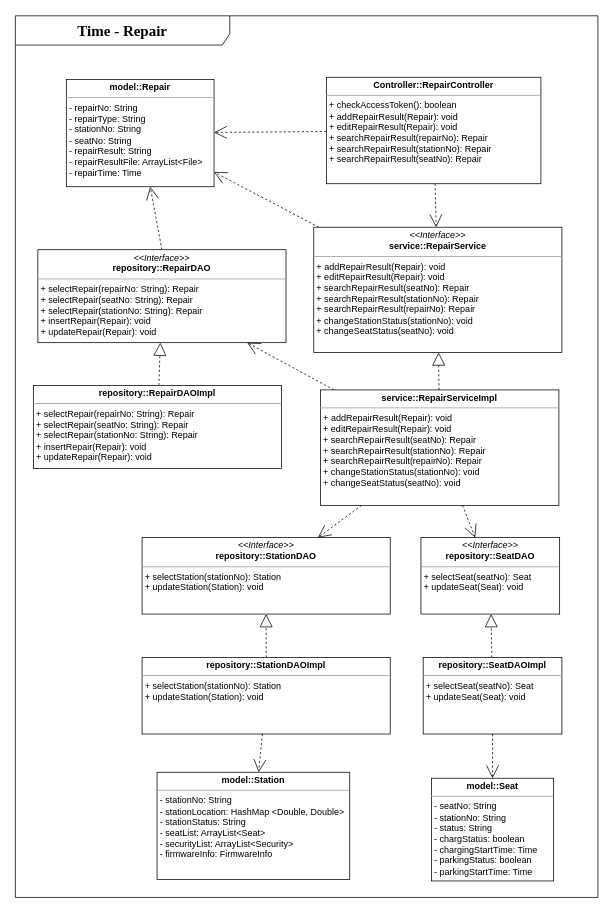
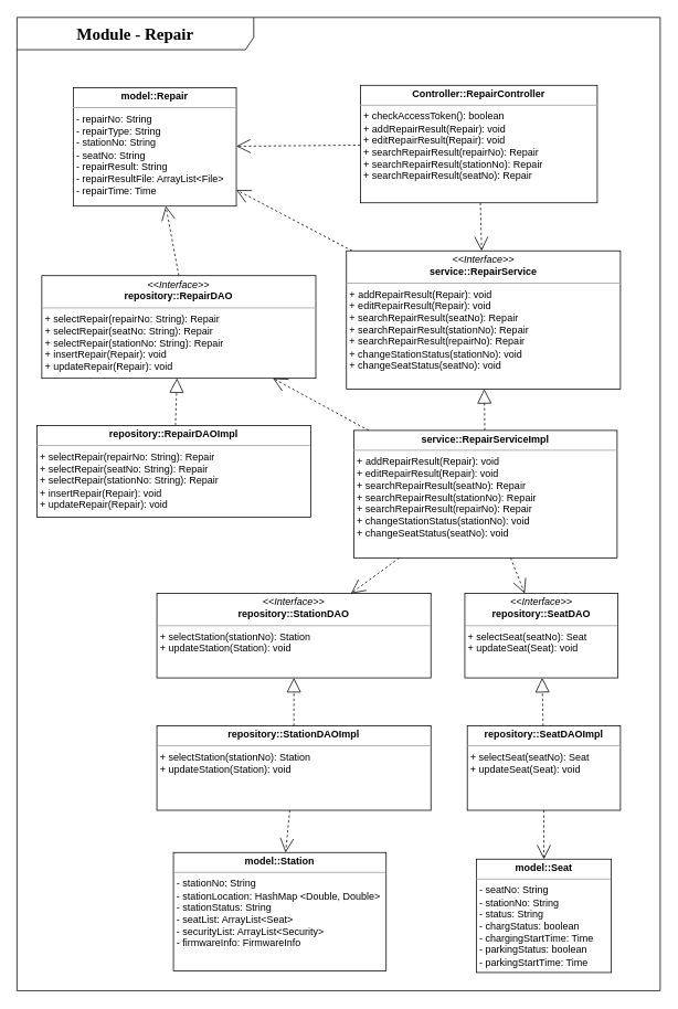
  <mxCell id="0" />
  <mxCell id="1" parent="0" />
- <mxCell id="2" value="&lt;b&gt;Time - Repair&lt;/b&gt;" style="shape=umlFrame;whiteSpace=wrap;html=1;pointerEvents=0;hachureGap=4;fontFamily=Architects Daughter;fontSource=https%3A%2F%2Ffonts.googleapis.com%2Fcss%3Ffamily%3DArchitects%2BDaughter;fontSize=20;width=286;height=39;labelBackgroundColor=none;rounded=0;" parent="1" vertex="1"><mxGeometry x="20" y="20" width="777" height="1176" as="geometry" /></mxCell>
+ <mxCell id="2" value="&lt;b&gt;Module - Repair&lt;/b&gt;" style="shape=umlFrame;whiteSpace=wrap;html=1;pointerEvents=0;hachureGap=4;fontFamily=Architects Daughter;fontSource=https%3A%2F%2Ffonts.googleapis.com%2Fcss%3Ffamily%3DArchitects%2BDaughter;fontSize=20;width=286;height=39;labelBackgroundColor=none;rounded=0;" parent="1" vertex="1"><mxGeometry x="20" y="20" width="777" height="1176" as="geometry" /></mxCell>
  <mxCell id="3" style="edgeStyle=none;shape=connector;rounded=0;hachureGap=4;orthogonalLoop=1;jettySize=auto;html=1;dashed=1;labelBackgroundColor=none;strokeColor=default;fontFamily=Architects Daughter;fontSource=https%3A%2F%2Ffonts.googleapis.com%2Fcss%3Ffamily%3DArchitects%2BDaughter;fontSize=16;fontColor=default;endArrow=open;endFill=0;endSize=15;" parent="1" source="9" target="5" edge="1"><mxGeometry relative="1" as="geometry" /></mxCell>
  <mxCell id="4" style="edgeStyle=none;shape=connector;rounded=0;hachureGap=4;orthogonalLoop=1;jettySize=auto;html=1;dashed=1;labelBackgroundColor=none;strokeColor=default;fontFamily=Architects Daughter;fontSource=https%3A%2F%2Ffonts.googleapis.com%2Fcss%3Ffamily%3DArchitects%2BDaughter;fontSize=16;fontColor=default;endArrow=open;endFill=0;endSize=15;" parent="1" source="5" target="13" edge="1"><mxGeometry relative="1" as="geometry" /></mxCell>
  <mxCell id="5" value="&lt;p style=&quot;margin:0px;margin-top:4px;text-align:center;&quot;&gt;&lt;i&gt;&amp;lt;&amp;lt;Interface&amp;gt;&amp;gt;&lt;/i&gt;&lt;br&gt;&lt;b style=&quot;background-color: initial;&quot;&gt;service::RepairService&lt;/b&gt;&lt;/p&gt;&lt;p style=&quot;margin:0px;margin-top:4px;text-align:center;&quot;&gt;&lt;/p&gt;&lt;hr size=&quot;1&quot;&gt;&lt;p style=&quot;margin:0px;margin-left:4px;&quot;&gt;+&lt;span style=&quot;border-color: var(--border-color); background-color: initial;&quot;&gt;&amp;nbsp;addRepairResult(Repair): void&lt;/span&gt;&lt;/p&gt;&lt;p style=&quot;margin:0px;margin-left:4px;&quot;&gt;&lt;span style=&quot;border-color: var(--border-color); background-color: initial;&quot;&gt;+ editRepairResult(Repair): void&lt;/span&gt;&lt;/p&gt;&lt;p style=&quot;margin:0px;margin-left:4px;&quot;&gt;&lt;span style=&quot;background-color: initial;&quot;&gt;+ searchRepairResult(seatNo): Repair&lt;/span&gt;&lt;/p&gt;&lt;p style=&quot;margin:0px;margin-left:4px;&quot;&gt;+ searchRepairResult(stationNo): Repair&lt;span style=&quot;background-color: initial;&quot;&gt;&lt;br&gt;&lt;/span&gt;&lt;/p&gt;&lt;p style=&quot;margin:0px;margin-left:4px;&quot;&gt;+ searchRepairResult(repairNo): Repair&lt;/p&gt;&lt;p style=&quot;margin:0px;margin-left:4px;&quot;&gt;+ changeStationStatus(stationNo): void&lt;/p&gt;&lt;p style=&quot;margin:0px;margin-left:4px;&quot;&gt;+ changeSeatStatus(seatNo): void&lt;br&gt;&lt;/p&gt;" style="verticalAlign=top;align=left;overflow=fill;fontSize=12;fontFamily=Helvetica;html=1;whiteSpace=wrap;" parent="1" vertex="1"><mxGeometry x="418" y="302" width="331" height="167" as="geometry" /></mxCell>
  <mxCell id="6" style="edgeStyle=none;shape=connector;rounded=0;hachureGap=4;orthogonalLoop=1;jettySize=auto;html=1;dashed=1;labelBackgroundColor=none;strokeColor=default;fontFamily=Architects Daughter;fontSource=https%3A%2F%2Ffonts.googleapis.com%2Fcss%3Ffamily%3DArchitects%2BDaughter;fontSize=16;fontColor=default;endArrow=open;endFill=0;endSize=15;exitX=0.5;exitY=0;exitDx=0;exitDy=0;" parent="1" source="7" target="13" edge="1"><mxGeometry relative="1" as="geometry" /></mxCell>
  <mxCell id="7" value="&lt;p style=&quot;margin:0px;margin-top:4px;text-align:center;&quot;&gt;&lt;i&gt;&amp;lt;&amp;lt;Interface&amp;gt;&amp;gt;&lt;/i&gt;&lt;br&gt;&lt;b style=&quot;background-color: initial;&quot;&gt;repository::RepairDAO&lt;/b&gt;&lt;/p&gt;&lt;p style=&quot;margin:0px;margin-top:4px;text-align:center;&quot;&gt;&lt;/p&gt;&lt;hr size=&quot;1&quot;&gt;&lt;p style=&quot;margin:0px;margin-left:4px;&quot;&gt;+ selectRepair(repairNo: String): Repair&lt;/p&gt;&lt;p style=&quot;margin:0px;margin-left:4px;&quot;&gt;+ selectRepair(seatNo: String): Repair&lt;br&gt;&lt;/p&gt;&lt;p style=&quot;margin:0px;margin-left:4px;&quot;&gt;+ selectRepair(stationNo: String): Repair&lt;br&gt;&lt;/p&gt;&lt;p style=&quot;margin:0px;margin-left:4px;&quot;&gt;+ insertRepair(Repair): void&lt;/p&gt;&lt;p style=&quot;margin:0px;margin-left:4px;&quot;&gt;+ updateRepair(Repair): void&lt;/p&gt;" style="verticalAlign=top;align=left;overflow=fill;fontSize=12;fontFamily=Helvetica;html=1;whiteSpace=wrap;" parent="1" vertex="1"><mxGeometry x="50" y="332" width="331" height="124" as="geometry" /></mxCell>
  <mxCell id="8" style="edgeStyle=none;shape=connector;rounded=0;hachureGap=4;orthogonalLoop=1;jettySize=auto;html=1;dashed=1;labelBackgroundColor=none;strokeColor=default;fontFamily=Architects Daughter;fontSource=https%3A%2F%2Ffonts.googleapis.com%2Fcss%3Ffamily%3DArchitects%2BDaughter;fontSize=16;fontColor=default;endArrow=open;endFill=0;endSize=15;" parent="1" source="9" target="13" edge="1"><mxGeometry relative="1" as="geometry" /></mxCell>
  <mxCell id="9" value="&lt;p style=&quot;margin:0px;margin-top:4px;text-align:center;&quot;&gt;&lt;b style=&quot;background-color: initial;&quot;&gt;Controller::RepairController&lt;/b&gt;&lt;/p&gt;&lt;p style=&quot;margin:0px;margin-top:4px;text-align:center;&quot;&gt;&lt;/p&gt;&lt;hr size=&quot;1&quot;&gt;&lt;p style=&quot;margin:0px;margin-left:4px;&quot;&gt;+ checkAccessToken(&lt;span style=&quot;background-color: initial;&quot;&gt;): boolean&lt;/span&gt;&lt;/p&gt;&lt;p style=&quot;margin:0px;margin-left:4px;&quot;&gt;+ addRepairResult(Repair): void&lt;/p&gt;&lt;p style=&quot;margin:0px;margin-left:4px;&quot;&gt;+ editRepairResult(Repair): void&lt;/p&gt;&lt;p style=&quot;margin:0px;margin-left:4px;&quot;&gt;+ searchRepairResult(repairNo): Repair&lt;br&gt;&lt;/p&gt;&lt;p style=&quot;margin:0px;margin-left:4px;&quot;&gt;+ searchRepairResult(stationNo): Repair&lt;br&gt;&lt;/p&gt;&lt;p style=&quot;margin:0px;margin-left:4px;&quot;&gt;+ searchRepairResult(seatNo): Repair&lt;/p&gt;" style="verticalAlign=top;align=left;overflow=fill;fontSize=12;fontFamily=Helvetica;html=1;whiteSpace=wrap;" parent="1" vertex="1"><mxGeometry x="435" y="102" width="286" height="142" as="geometry" /></mxCell>
  <mxCell id="10" style="edgeStyle=none;shape=connector;rounded=0;hachureGap=4;orthogonalLoop=1;jettySize=auto;html=1;dashed=1;labelBackgroundColor=none;strokeColor=default;fontFamily=Architects Daughter;fontSource=https%3A%2F%2Ffonts.googleapis.com%2Fcss%3Ffamily%3DArchitects%2BDaughter;fontSize=16;fontColor=default;endArrow=open;endFill=0;endSize=15;" parent="1" source="12" target="7" edge="1"><mxGeometry relative="1" as="geometry" /></mxCell>
  <mxCell id="11" style="edgeStyle=none;shape=connector;rounded=0;hachureGap=4;orthogonalLoop=1;jettySize=auto;html=1;dashed=1;labelBackgroundColor=none;strokeColor=default;fontFamily=Architects Daughter;fontSource=https%3A%2F%2Ffonts.googleapis.com%2Fcss%3Ffamily%3DArchitects%2BDaughter;fontSize=16;fontColor=default;endArrow=block;endFill=0;endSize=15;" parent="1" source="12" target="5" edge="1"><mxGeometry relative="1" as="geometry" /></mxCell>
  <mxCell id="12" value="&lt;p style=&quot;margin:0px;margin-top:4px;text-align:center;&quot;&gt;&lt;b style=&quot;background-color: initial;&quot;&gt;service::RepairServiceImpl&lt;/b&gt;&lt;/p&gt;&lt;p style=&quot;margin:0px;margin-top:4px;text-align:center;&quot;&gt;&lt;/p&gt;&lt;hr size=&quot;1&quot;&gt;&lt;p style=&quot;border-color: var(--border-color); margin: 0px 0px 0px 4px;&quot;&gt;+&lt;span style=&quot;background-color: initial; border-color: var(--border-color);&quot;&gt;&amp;nbsp;addRepairResult(Repair): void&lt;/span&gt;&lt;/p&gt;&lt;p style=&quot;border-color: var(--border-color); margin: 0px 0px 0px 4px;&quot;&gt;&lt;span style=&quot;border-color: var(--border-color); background-color: initial;&quot;&gt;+ editRepairResult(Repair): void&lt;/span&gt;&lt;/p&gt;&lt;p style=&quot;border-color: var(--border-color); margin: 0px 0px 0px 4px;&quot;&gt;&lt;span style=&quot;border-color: var(--border-color); background-color: initial;&quot;&gt;+ searchRepairResult(seatNo): Repair&lt;/span&gt;&lt;/p&gt;&lt;p style=&quot;border-color: var(--border-color); margin: 0px 0px 0px 4px;&quot;&gt;+ searchRepairResult(stationNo): Repair&lt;span style=&quot;border-color: var(--border-color); background-color: initial;&quot;&gt;&lt;br style=&quot;border-color: var(--border-color);&quot;&gt;&lt;/span&gt;&lt;/p&gt;&lt;p style=&quot;border-color: var(--border-color); margin: 0px 0px 0px 4px;&quot;&gt;+ searchRepairResult(repairNo): Repair&lt;/p&gt;&lt;p style=&quot;border-color: var(--border-color); margin: 0px 0px 0px 4px;&quot;&gt;+ changeStationStatus(stationNo): void&lt;/p&gt;&lt;p style=&quot;border-color: var(--border-color); margin: 0px 0px 0px 4px;&quot;&gt;+ changeSeatStatus(seatNo): void&lt;/p&gt;" style="verticalAlign=top;align=left;overflow=fill;fontSize=12;fontFamily=Helvetica;html=1;whiteSpace=wrap;" parent="1" vertex="1"><mxGeometry x="427" y="519" width="318" height="154" as="geometry" /></mxCell>
  <mxCell id="13" value="&lt;p style=&quot;margin:0px;margin-top:4px;text-align:center;&quot;&gt;&lt;b style=&quot;background-color: initial;&quot;&gt;model::Repair&lt;/b&gt;&lt;/p&gt;&lt;p style=&quot;margin:0px;margin-top:4px;text-align:center;&quot;&gt;&lt;/p&gt;&lt;hr size=&quot;1&quot;&gt;&lt;p style=&quot;margin:0px;margin-left:4px;&quot;&gt;- repairNo: String&lt;/p&gt;&lt;p style=&quot;margin:0px;margin-left:4px;&quot;&gt;- repairType: String&lt;/p&gt;&lt;p style=&quot;margin:0px;margin-left:4px;&quot;&gt;&lt;span style=&quot;background-color: initial;&quot;&gt;- stationNo: String&lt;/span&gt;&lt;br&gt;&lt;/p&gt;&lt;p style=&quot;margin:0px;margin-left:4px;&quot;&gt;- seatNo: String&lt;/p&gt;&lt;p style=&quot;margin:0px;margin-left:4px;&quot;&gt;- repairResult: String&lt;/p&gt;&lt;p style=&quot;margin:0px;margin-left:4px;&quot;&gt;- repairResultFile: ArrayList&amp;lt;File&amp;gt;&lt;/p&gt;&lt;p style=&quot;margin:0px;margin-left:4px;&quot;&gt;&lt;span style=&quot;background-color: initial;&quot;&gt;- repairTime: Time&lt;/span&gt;&lt;br&gt;&lt;/p&gt;" style="verticalAlign=top;align=left;overflow=fill;fontSize=12;fontFamily=Helvetica;html=1;whiteSpace=wrap;" parent="1" vertex="1"><mxGeometry x="88" y="105" width="197" height="143" as="geometry" /></mxCell>
  <mxCell id="14" style="edgeStyle=none;shape=connector;rounded=0;hachureGap=4;orthogonalLoop=1;jettySize=auto;html=1;dashed=1;labelBackgroundColor=none;strokeColor=default;fontFamily=Architects Daughter;fontSource=https%3A%2F%2Ffonts.googleapis.com%2Fcss%3Ffamily%3DArchitects%2BDaughter;fontSize=16;fontColor=default;endArrow=block;endFill=0;endSize=15;" parent="1" source="15" target="7" edge="1"><mxGeometry relative="1" as="geometry" /></mxCell>
  <mxCell id="15" value="&lt;p style=&quot;margin:0px;margin-top:4px;text-align:center;&quot;&gt;&lt;b style=&quot;background-color: initial;&quot;&gt;repository::RepairDAOImpl&lt;/b&gt;&lt;/p&gt;&lt;p style=&quot;margin:0px;margin-top:4px;text-align:center;&quot;&gt;&lt;/p&gt;&lt;hr size=&quot;1&quot;&gt;&lt;p style=&quot;border-color: var(--border-color); margin: 0px 0px 0px 4px;&quot;&gt;+ selectRepair(repairNo: String): Repair&lt;/p&gt;&lt;p style=&quot;border-color: var(--border-color); margin: 0px 0px 0px 4px;&quot;&gt;+ selectRepair(seatNo: String): Repair&lt;br style=&quot;border-color: var(--border-color);&quot;&gt;&lt;/p&gt;&lt;p style=&quot;border-color: var(--border-color); margin: 0px 0px 0px 4px;&quot;&gt;+ selectRepair(stationNo: String): Repair&lt;br style=&quot;border-color: var(--border-color);&quot;&gt;&lt;/p&gt;&lt;p style=&quot;border-color: var(--border-color); margin: 0px 0px 0px 4px;&quot;&gt;+ insertRepair(Repair): void&lt;/p&gt;&lt;p style=&quot;border-color: var(--border-color); margin: 0px 0px 0px 4px;&quot;&gt;+ updateRepair(Repair): void&lt;/p&gt;" style="verticalAlign=top;align=left;overflow=fill;fontSize=12;fontFamily=Helvetica;html=1;whiteSpace=wrap;" parent="1" vertex="1"><mxGeometry x="44" y="513" width="331" height="111" as="geometry" /></mxCell>
  <mxCell id="16" value="&lt;p style=&quot;margin:0px;margin-top:4px;text-align:center;&quot;&gt;&lt;b style=&quot;background-color: initial;&quot;&gt;model::Station&lt;/b&gt;&lt;/p&gt;&lt;p style=&quot;margin:0px;margin-top:4px;text-align:center;&quot;&gt;&lt;/p&gt;&lt;hr size=&quot;1&quot;&gt;&lt;p style=&quot;margin:0px;margin-left:4px;&quot;&gt;- stationNo: String&lt;/p&gt;&lt;p style=&quot;margin:0px;margin-left:4px;&quot;&gt;- stationLocation: HashMap &amp;lt;Double, Double&amp;gt;&lt;/p&gt;&lt;p style=&quot;margin:0px;margin-left:4px;&quot;&gt;- stationStatus: String&lt;/p&gt;&lt;p style=&quot;margin:0px;margin-left:4px;&quot;&gt;&lt;span style=&quot;background-color: initial;&quot;&gt;- seatList: ArrayList&amp;lt;Seat&amp;gt;&lt;/span&gt;&lt;br&gt;&lt;/p&gt;&lt;p style=&quot;margin:0px;margin-left:4px;&quot;&gt;- securityList: ArrayList&amp;lt;Security&amp;gt;&lt;/p&gt;&lt;p style=&quot;margin:0px;margin-left:4px;&quot;&gt;- firmwareInfo: FirmwareInfo&lt;/p&gt;&lt;p style=&quot;margin:0px;margin-left:4px;&quot;&gt;&lt;br&gt;&lt;/p&gt;" style="verticalAlign=top;align=left;overflow=fill;fontSize=12;fontFamily=Helvetica;html=1;whiteSpace=wrap;" parent="1" vertex="1"><mxGeometry x="209" y="1029" width="257" height="143" as="geometry" /></mxCell>
  <mxCell id="17" value="&lt;p style=&quot;margin:0px;margin-top:4px;text-align:center;&quot;&gt;&lt;b style=&quot;background-color: initial;&quot;&gt;model::Seat&lt;/b&gt;&lt;/p&gt;&lt;p style=&quot;margin:0px;margin-top:4px;text-align:center;&quot;&gt;&lt;/p&gt;&lt;hr size=&quot;1&quot;&gt;&lt;p style=&quot;margin:0px;margin-left:4px;&quot;&gt;- seatNo: String&lt;/p&gt;&lt;p style=&quot;margin:0px;margin-left:4px;&quot;&gt;- stationNo: String&lt;/p&gt;&lt;p style=&quot;margin:0px;margin-left:4px;&quot;&gt;- status:&lt;span style=&quot;background-color: initial;&quot;&gt;&amp;nbsp;String&lt;/span&gt;&lt;/p&gt;&lt;p style=&quot;margin:0px;margin-left:4px;&quot;&gt;&lt;span style=&quot;background-color: initial;&quot;&gt;- chargStatus: boolean&lt;/span&gt;&lt;/p&gt;&lt;p style=&quot;border-color: var(--border-color); margin: 0px 0px 0px 4px;&quot;&gt;- chargingStartTime: Time&lt;/p&gt;&lt;p style=&quot;border-color: var(--border-color); margin: 0px 0px 0px 4px;&quot;&gt;- parkingStatus: boolean&lt;/p&gt;&lt;p style=&quot;border-color: var(--border-color); margin: 0px 0px 0px 4px;&quot;&gt;- parkingStartTime: Time&lt;/p&gt;&lt;p style=&quot;margin:0px;margin-left:4px;&quot;&gt;&lt;br&gt;&lt;/p&gt;" style="verticalAlign=top;align=left;overflow=fill;fontSize=12;fontFamily=Helvetica;html=1;whiteSpace=wrap;" parent="1" vertex="1"><mxGeometry x="575" y="1037" width="163" height="137" as="geometry" /></mxCell>
  <mxCell id="18" style="edgeStyle=none;shape=connector;rounded=0;hachureGap=4;orthogonalLoop=1;jettySize=auto;html=1;dashed=1;labelBackgroundColor=none;strokeColor=default;fontFamily=Architects Daughter;fontSource=https%3A%2F%2Ffonts.googleapis.com%2Fcss%3Ffamily%3DArchitects%2BDaughter;fontSize=16;fontColor=default;endArrow=open;endFill=0;endSize=15;" parent="1" source="24" target="16" edge="1"><mxGeometry relative="1" as="geometry"><mxPoint x="423" y="67" as="sourcePoint" /><mxPoint x="293" y="67" as="targetPoint" /></mxGeometry></mxCell>
  <mxCell id="19" style="edgeStyle=none;shape=connector;rounded=0;hachureGap=4;orthogonalLoop=1;jettySize=auto;html=1;dashed=1;labelBackgroundColor=none;strokeColor=default;fontFamily=Architects Daughter;fontSource=https%3A%2F%2Ffonts.googleapis.com%2Fcss%3Ffamily%3DArchitects%2BDaughter;fontSize=16;fontColor=default;endArrow=open;endFill=0;endSize=15;" parent="1" source="25" target="17" edge="1"><mxGeometry relative="1" as="geometry"><mxPoint x="433" y="77" as="sourcePoint" /><mxPoint x="303" y="77" as="targetPoint" /></mxGeometry></mxCell>
  <mxCell id="20" value="" style="edgeStyle=none;shape=connector;rounded=0;hachureGap=4;orthogonalLoop=1;jettySize=auto;html=1;dashed=1;labelBackgroundColor=none;strokeColor=default;fontFamily=Architects Daughter;fontSource=https%3A%2F%2Ffonts.googleapis.com%2Fcss%3Ffamily%3DArchitects%2BDaughter;fontSize=16;fontColor=default;endArrow=open;endFill=0;endSize=15;" parent="1" source="12" target="21" edge="1"><mxGeometry relative="1" as="geometry"><mxPoint x="648" y="477" as="sourcePoint" /><mxPoint x="1004" y="962" as="targetPoint" /></mxGeometry></mxCell>
  <mxCell id="21" value="&lt;p style=&quot;margin:0px;margin-top:4px;text-align:center;&quot;&gt;&lt;i&gt;&amp;lt;&amp;lt;Interface&amp;gt;&amp;gt;&lt;/i&gt;&lt;br&gt;&lt;b style=&quot;background-color: initial;&quot;&gt;repository::SeatDAO&lt;/b&gt;&lt;/p&gt;&lt;p style=&quot;margin:0px;margin-top:4px;text-align:center;&quot;&gt;&lt;/p&gt;&lt;hr size=&quot;1&quot;&gt;&lt;p style=&quot;margin:0px;margin-left:4px;&quot;&gt;+ selectSeat(seatNo): Seat&lt;/p&gt;&lt;p style=&quot;margin:0px;margin-left:4px;&quot;&gt;&lt;span style=&quot;background-color: initial;&quot;&gt;+ updateSeat(Seat): void&lt;/span&gt;&lt;br&gt;&lt;/p&gt;" style="verticalAlign=top;align=left;overflow=fill;fontSize=12;fontFamily=Helvetica;html=1;whiteSpace=wrap;" parent="1" vertex="1"><mxGeometry x="561" y="716" width="185" height="102" as="geometry" /></mxCell>
  <mxCell id="22" value="&lt;p style=&quot;margin:0px;margin-top:4px;text-align:center;&quot;&gt;&lt;i&gt;&amp;lt;&amp;lt;Interface&amp;gt;&amp;gt;&lt;/i&gt;&lt;br&gt;&lt;b style=&quot;background-color: initial;&quot;&gt;repository::StationDAO&lt;/b&gt;&lt;/p&gt;&lt;p style=&quot;margin:0px;margin-top:4px;text-align:center;&quot;&gt;&lt;/p&gt;&lt;hr size=&quot;1&quot;&gt;&lt;p style=&quot;margin:0px;margin-left:4px;&quot;&gt;+ selectStation(stationNo): Station&lt;/p&gt;&lt;p style=&quot;margin:0px;margin-left:4px;&quot;&gt;+ updateStation(Station): void&lt;/p&gt;" style="verticalAlign=top;align=left;overflow=fill;fontSize=12;fontFamily=Helvetica;html=1;whiteSpace=wrap;" parent="1" vertex="1"><mxGeometry x="189" y="716" width="331" height="102" as="geometry" /></mxCell>
  <mxCell id="23" value="" style="edgeStyle=none;shape=connector;rounded=0;hachureGap=4;orthogonalLoop=1;jettySize=auto;html=1;dashed=1;labelBackgroundColor=none;strokeColor=default;fontFamily=Architects Daughter;fontSource=https%3A%2F%2Ffonts.googleapis.com%2Fcss%3Ffamily%3DArchitects%2BDaughter;fontSize=16;fontColor=default;endArrow=open;endFill=0;endSize=15;" parent="1" source="12" target="22" edge="1"><mxGeometry relative="1" as="geometry"><mxPoint x="520" y="638" as="sourcePoint" /><mxPoint x="624" y="735" as="targetPoint" /></mxGeometry></mxCell>
  <mxCell id="24" value="&lt;p style=&quot;margin:0px;margin-top:4px;text-align:center;&quot;&gt;&lt;b style=&quot;background-color: initial;&quot;&gt;repository::StationDAOImpl&lt;/b&gt;&lt;/p&gt;&lt;p style=&quot;margin:0px;margin-top:4px;text-align:center;&quot;&gt;&lt;/p&gt;&lt;hr size=&quot;1&quot;&gt;&lt;p style=&quot;margin:0px;margin-left:4px;&quot;&gt;&lt;span style=&quot;background-color: initial;&quot;&gt;+ selectStation(stationNo): Station&lt;/span&gt;&lt;br&gt;&lt;/p&gt;&lt;p style=&quot;border-color: var(--border-color); margin: 0px 0px 0px 4px;&quot;&gt;+ updateStation(Station): void&lt;/p&gt;" style="verticalAlign=top;align=left;overflow=fill;fontSize=12;fontFamily=Helvetica;html=1;whiteSpace=wrap;" parent="1" vertex="1"><mxGeometry x="189" y="876" width="331" height="102" as="geometry" /></mxCell>
  <mxCell id="25" value="&lt;p style=&quot;margin:0px;margin-top:4px;text-align:center;&quot;&gt;&lt;b style=&quot;background-color: initial;&quot;&gt;repository::SeatDAOImpl&lt;/b&gt;&lt;/p&gt;&lt;p style=&quot;margin:0px;margin-top:4px;text-align:center;&quot;&gt;&lt;/p&gt;&lt;hr size=&quot;1&quot;&gt;&lt;p style=&quot;margin:0px;margin-left:4px;&quot;&gt;+ selectSeat(seatNo): Seat&lt;/p&gt;&lt;p style=&quot;margin:0px;margin-left:4px;&quot;&gt;&lt;span style=&quot;background-color: initial;&quot;&gt;+ updateSeat(Seat): void&lt;/span&gt;&lt;br&gt;&lt;/p&gt;" style="verticalAlign=top;align=left;overflow=fill;fontSize=12;fontFamily=Helvetica;html=1;whiteSpace=wrap;" parent="1" vertex="1"><mxGeometry x="564" y="876" width="185" height="102" as="geometry" /></mxCell>
  <mxCell id="26" style="edgeStyle=none;shape=connector;rounded=0;hachureGap=4;orthogonalLoop=1;jettySize=auto;html=1;dashed=1;labelBackgroundColor=none;strokeColor=default;fontFamily=Architects Daughter;fontSource=https%3A%2F%2Ffonts.googleapis.com%2Fcss%3Ffamily%3DArchitects%2BDaughter;fontSize=16;fontColor=default;endArrow=block;endFill=0;endSize=15;" parent="1" source="24" target="22" edge="1"><mxGeometry relative="1" as="geometry"><mxPoint x="476" y="536" as="sourcePoint" /><mxPoint x="476" y="494" as="targetPoint" /></mxGeometry></mxCell>
  <mxCell id="27" style="edgeStyle=none;shape=connector;rounded=0;hachureGap=4;orthogonalLoop=1;jettySize=auto;html=1;dashed=1;labelBackgroundColor=none;strokeColor=default;fontFamily=Architects Daughter;fontSource=https%3A%2F%2Ffonts.googleapis.com%2Fcss%3Ffamily%3DArchitects%2BDaughter;fontSize=16;fontColor=default;endArrow=block;endFill=0;endSize=15;" parent="1" source="25" target="21" edge="1"><mxGeometry relative="1" as="geometry"><mxPoint x="365" y="886" as="sourcePoint" /><mxPoint x="365" y="828" as="targetPoint" /></mxGeometry></mxCell>
